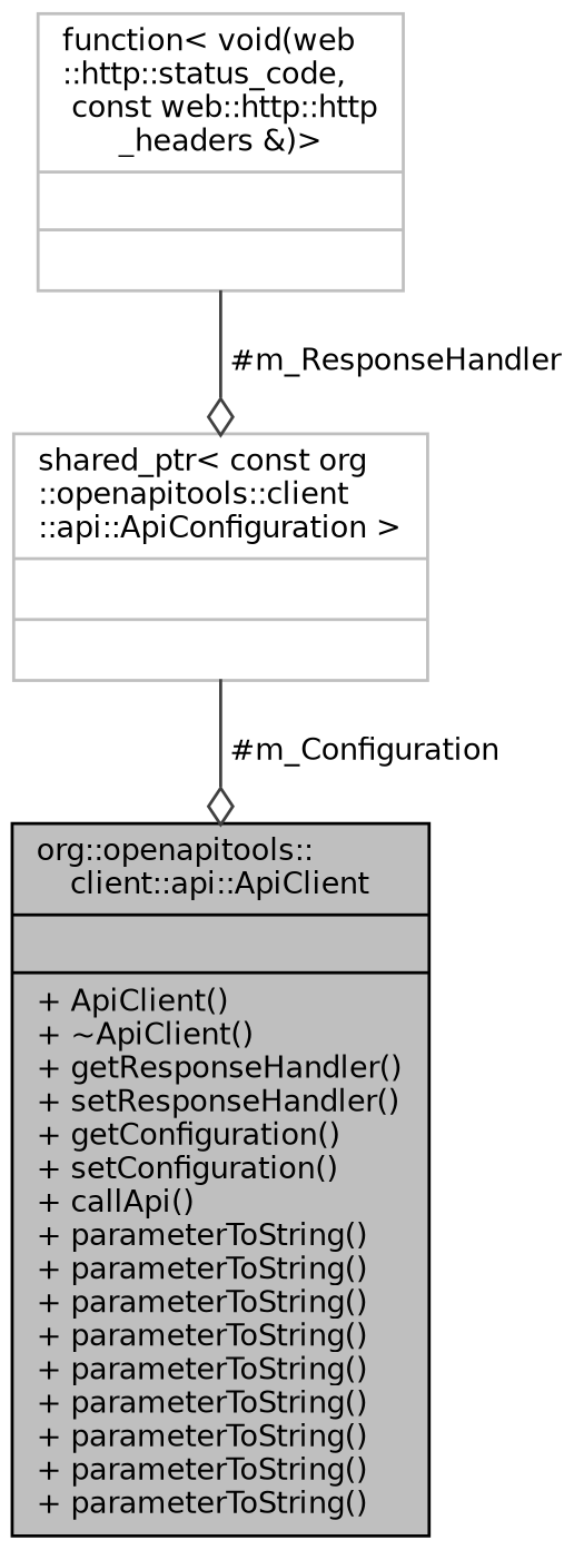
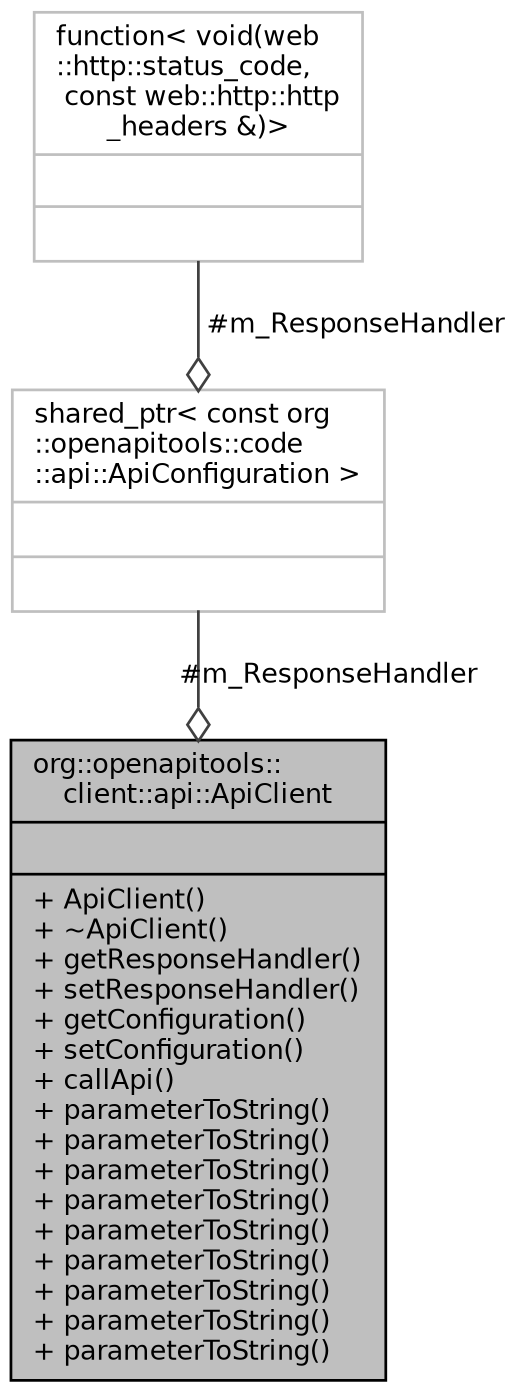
  digraph {
    node [color=grey75 fontname=Helvetica fontsize=10 shape=record]
    edge [arrowhead=odiamond color=grey25 fontname=Helvetica fontsize=10 labelfontname=Helvetica labelfontsize=10 style=solid]
    n1 [color=black fillcolor=grey75 fontcolor=black height=0.2 label="{org::openapitools::\lclient::api::ApiClient\n||+ ApiClient()\l+ ~ApiClient()\l+ getResponseHandler()\l+ setResponseHandler()\l+ getConfiguration()\l+ setConfiguration()\l+ callApi()\l+ parameterToString()\l+ parameterToString()\l+ parameterToString()\l+ parameterToString()\l+ parameterToString()\l+ parameterToString()\l+ parameterToString()\l+ parameterToString()\l+ parameterToString()\l}" style=filled width=0.4]
    n2 [height=0.2 label="{function\< void(web\l::http::status_code,\l const web::http::http\l_headers &)\>\n||}" width=0.4]
-   n3 [height=0.2 label="{shared_ptr\< const org\l::openapitools::client\l::api::ApiConfiguration \>\n||}" width=0.4]
+   n3 [height=0.2 label="{shared_ptr\< const org\l::openapitools::code\l::api::ApiConfiguration \>\n||}" width=0.4]
    n2 -> n3 [label=" #m_ResponseHandler"]
-   n3 -> n1 [label=" #m_Configuration"]
+   n3 -> n1 [label=" #m_ResponseHandler"]
  }
